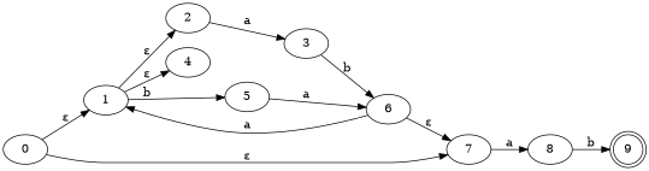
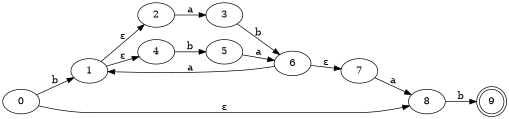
  digraph {
    rankdir=LR
    0
    1
    7
    2
    4
    8
    3
    5
    6
    9 [shape=doublecircle]
-   0 -> 1 [label="ε"]
-   0 -> 7 [label="ε"]
+   0 -> 1 [label=b]
+   0 -> 8 [label="ε"]
    1 -> 2 [label="ε"]
    1 -> 4 [label="ε"]
    7 -> 8 [label=a]
    2 -> 3 [label=a]
-   1 -> 5 [label=b]
+   4 -> 5 [label=b]
    8 -> 9 [label=b]
    3 -> 6 [label=b]
    5 -> 6 [label=a]
    6 -> 1 [label=a]
    6 -> 7 [label="ε"]
  }
